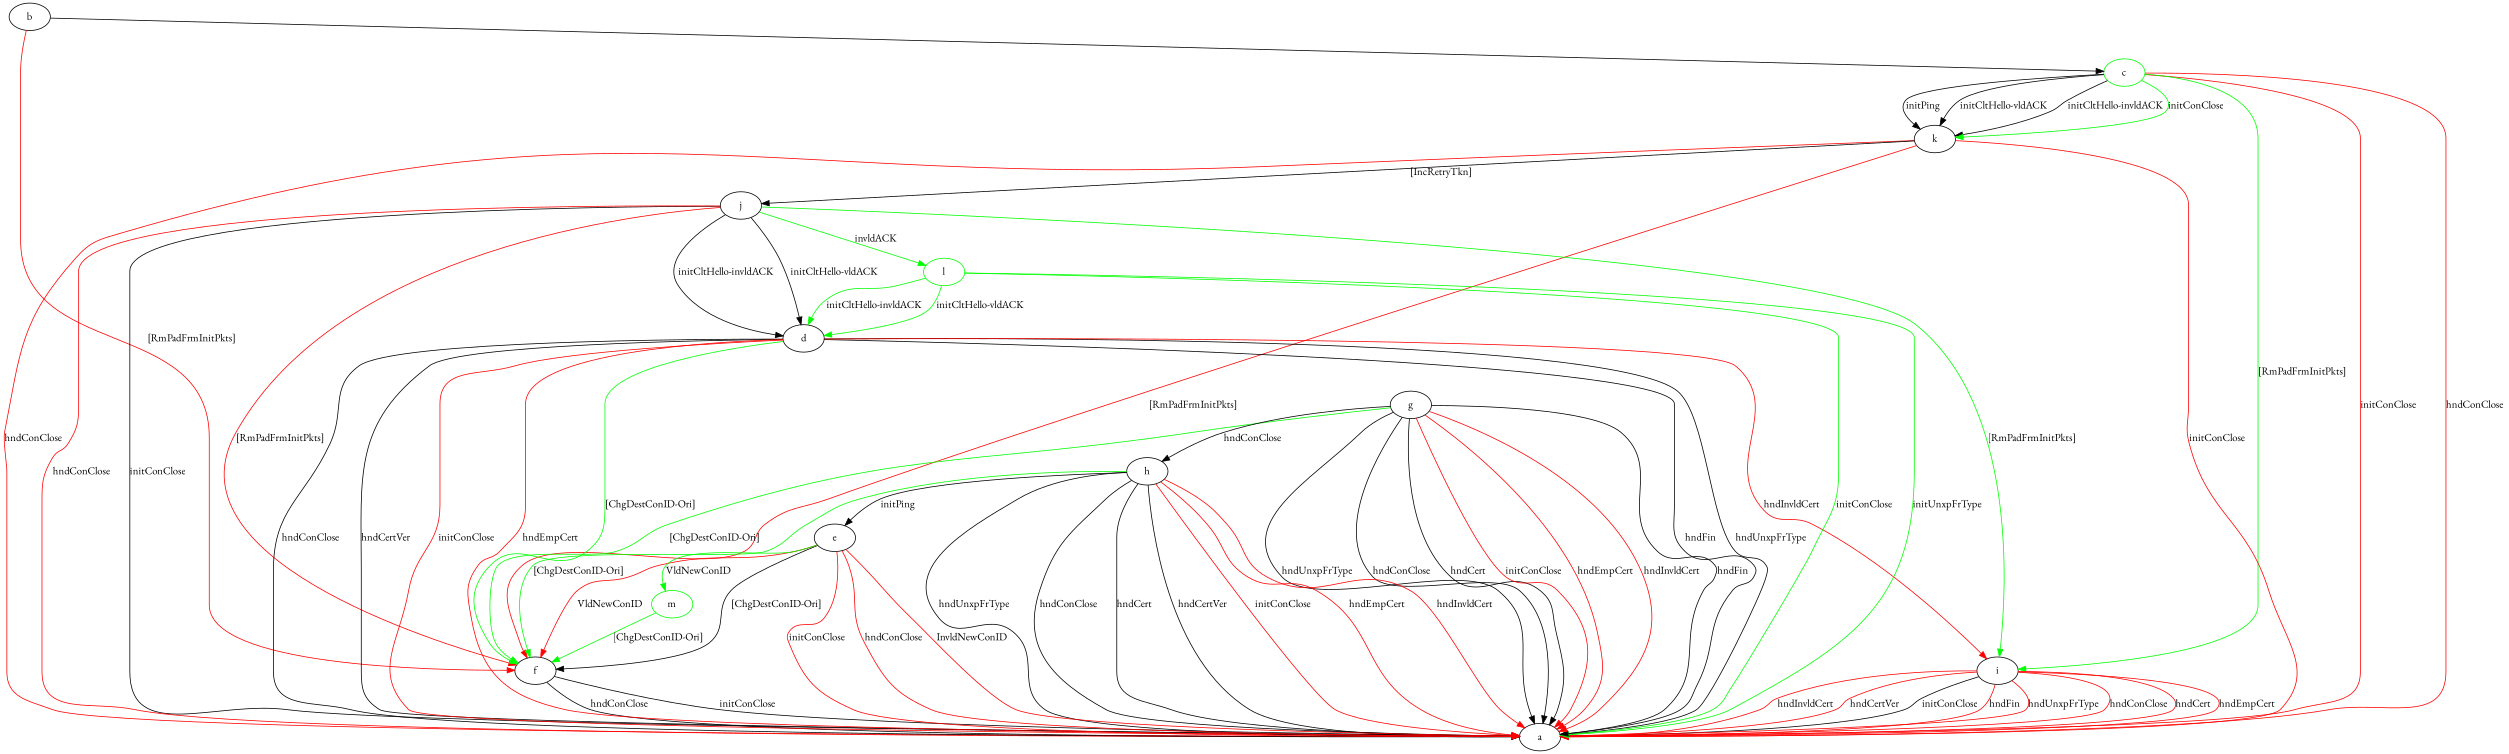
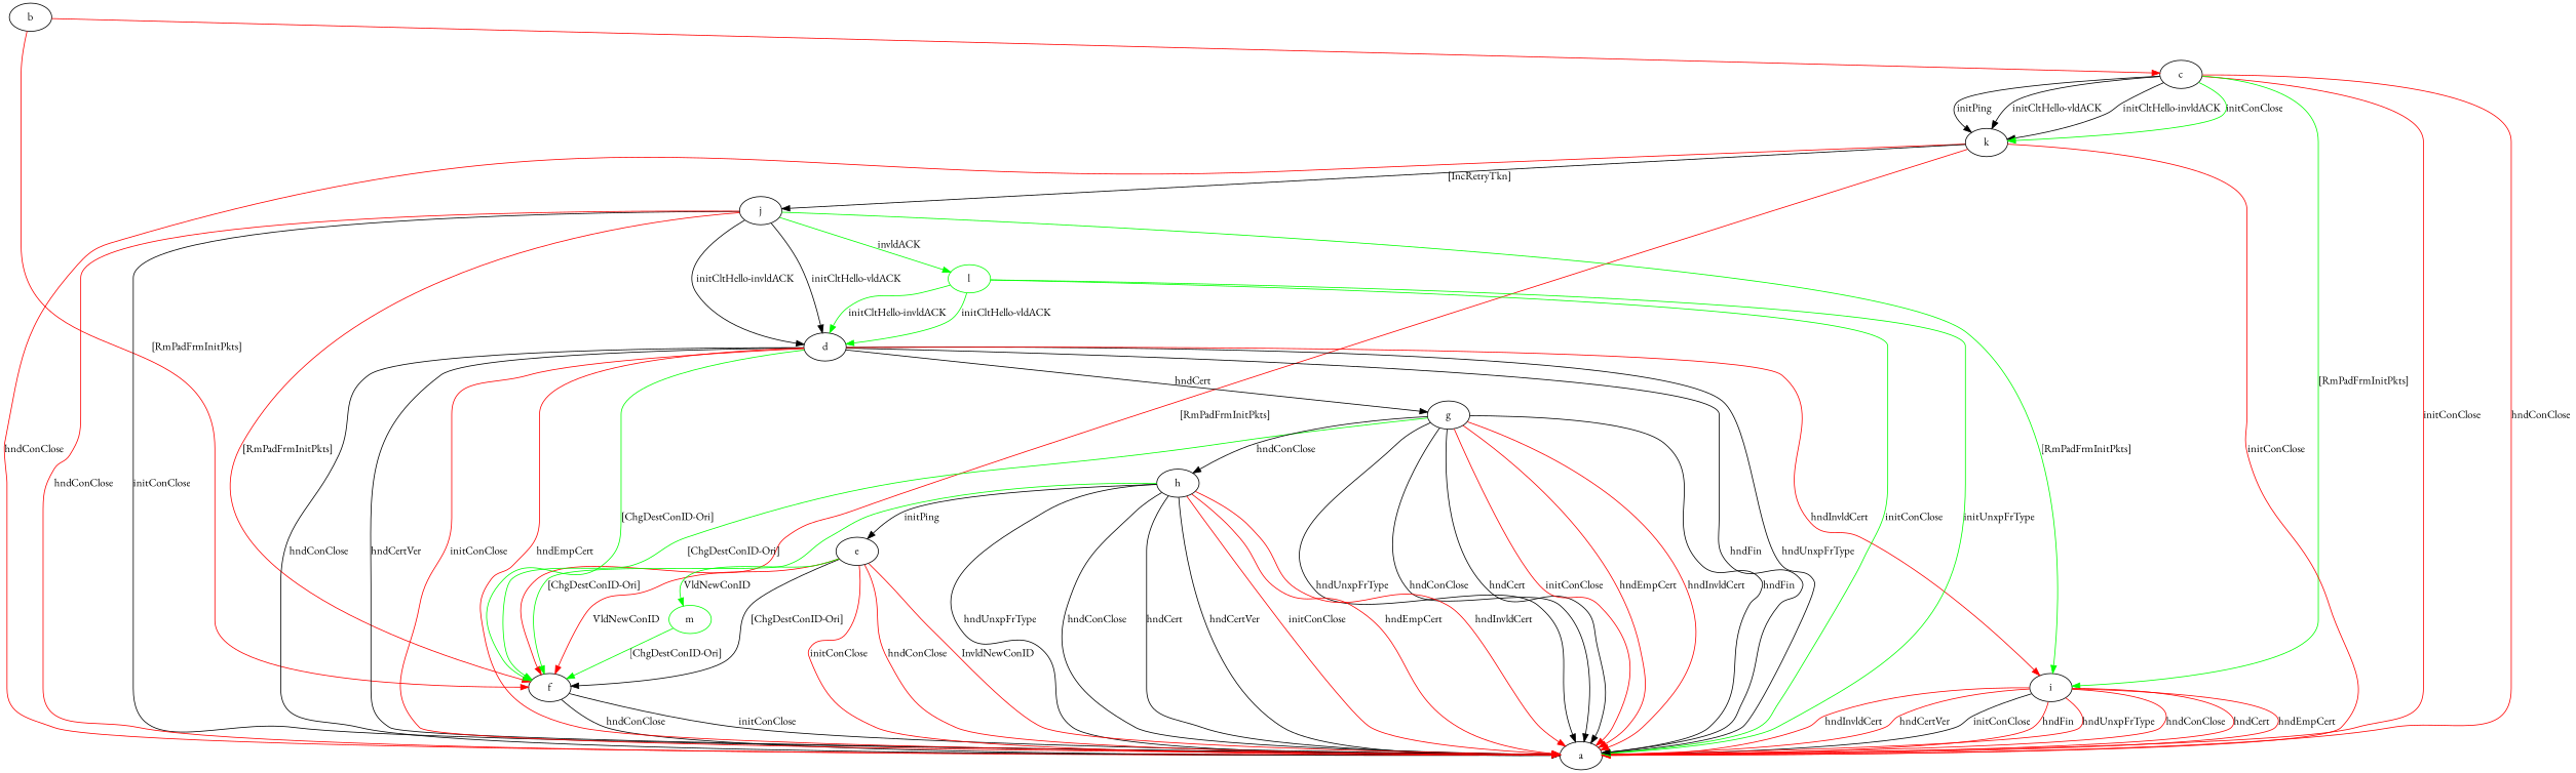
  digraph {
    fontname="EB Garamond"
    node [fontname="EB Garamond"]
    edge [fontname="EB Garamond" color=red]
    b
-   c [color=green]
+   c
    f
    a
    i
    k
    j
    d
    l [color=green]
    g
    h
    e
    m [color=green]
-   b -> c [color=""]
+   b -> c
    b -> f [label="[RmPadFrmInitPkts] "]
    c -> a [label="initConClose "]
    c -> a [label="hndConClose "]
    c -> i [color=green label="[RmPadFrmInitPkts] "]
    c -> k [label="initPing " color=""]
    c -> k [label="initCltHello-vldACK " color=""]
    c -> k [label="initCltHello-invldACK " color=""]
    c -> k [color=green label="initConClose "]
    f -> a [label="initConClose " color=""]
    f -> a [label="hndConClose " color=""]
    i -> a [label="initConClose " color=""]
    i -> a [label="hndFin "]
    i -> a [label="hndUnxpFrType "]
    i -> a [label="hndConClose "]
    i -> a [label="hndCert "]
    i -> a [label="hndEmpCert "]
    i -> a [label="hndInvldCert "]
    i -> a [label="hndCertVer "]
    k -> f [label="[RmPadFrmInitPkts] "]
    k -> a [label="initConClose "]
    k -> a [label="hndConClose "]
    k -> j [label="[IncRetryTkn] " color=""]
    j -> f [label="[RmPadFrmInitPkts] "]
    j -> a [label="initConClose " color=""]
    j -> a [label="hndConClose "]
    j -> i [color=green label="[RmPadFrmInitPkts] "]
    j -> d [label="initCltHello-vldACK " color=""]
    j -> d [label="initCltHello-invldACK " color=""]
    j -> l [color=green label="invldACK "]
    d -> f [color=green label="[ChgDestConID-Ori] "]
    d -> a [label="hndFin " color=""]
    d -> a [label="hndUnxpFrType " color=""]
    d -> a [label="hndConClose " color=""]
    d -> a [label="hndCertVer " color=""]
    d -> a [label="initConClose "]
    d -> a [label="hndEmpCert "]
    d -> i [label="hndInvldCert "]
+   d -> g [label="hndCert " color=""]
    l -> a [color=green label="initConClose "]
    l -> a [color=green label="initUnxpFrType "]
    l -> d [color=green label="initCltHello-vldACK "]
    l -> d [color=green label="initCltHello-invldACK "]
    g -> f [color=green label="[ChgDestConID-Ori] "]
    g -> a [label="hndFin " color=""]
    g -> a [label="hndUnxpFrType " color=""]
    g -> a [label="hndConClose " color=""]
    g -> a [label="hndCert " color=""]
    g -> a [label="initConClose "]
    g -> a [label="hndEmpCert "]
    g -> a [label="hndInvldCert "]
    g -> h [label="hndConClose " color=""]
    h -> f [color=green label="[ChgDestConID-Ori] "]
    h -> a [label="hndUnxpFrType " color=""]
    h -> a [label="hndConClose " color=""]
    h -> a [label="hndCert " color=""]
    h -> a [label="hndCertVer " color=""]
    h -> a [label="initConClose "]
    h -> a [label="hndEmpCert "]
    h -> a [label="hndInvldCert "]
    h -> e [label="initPing " color=""]
    e -> f [label="[ChgDestConID-Ori] " color=""]
    e -> f [label="VldNewConID "]
    e -> a [label="initConClose "]
    e -> a [label="hndConClose "]
    e -> a [label="InvldNewConID "]
    e -> m [color=green label="VldNewConID "]
    m -> f [color=green label="[ChgDestConID-Ori] "]
  }
